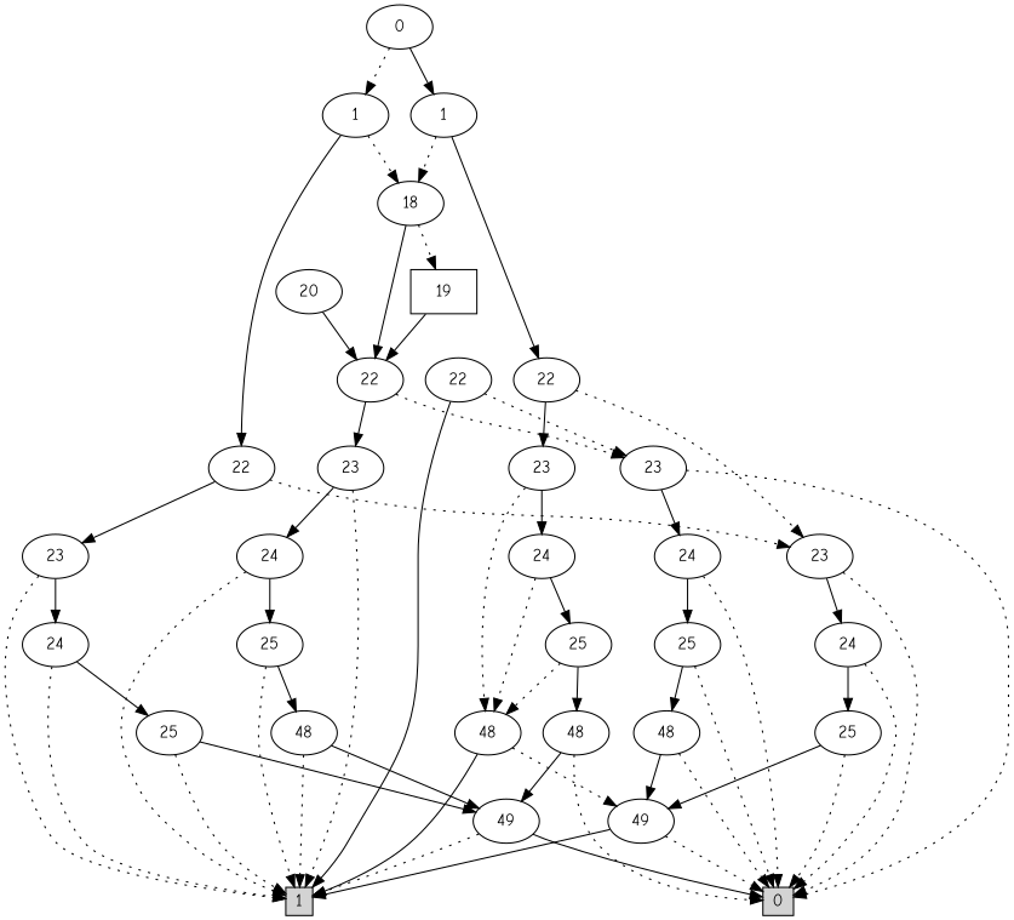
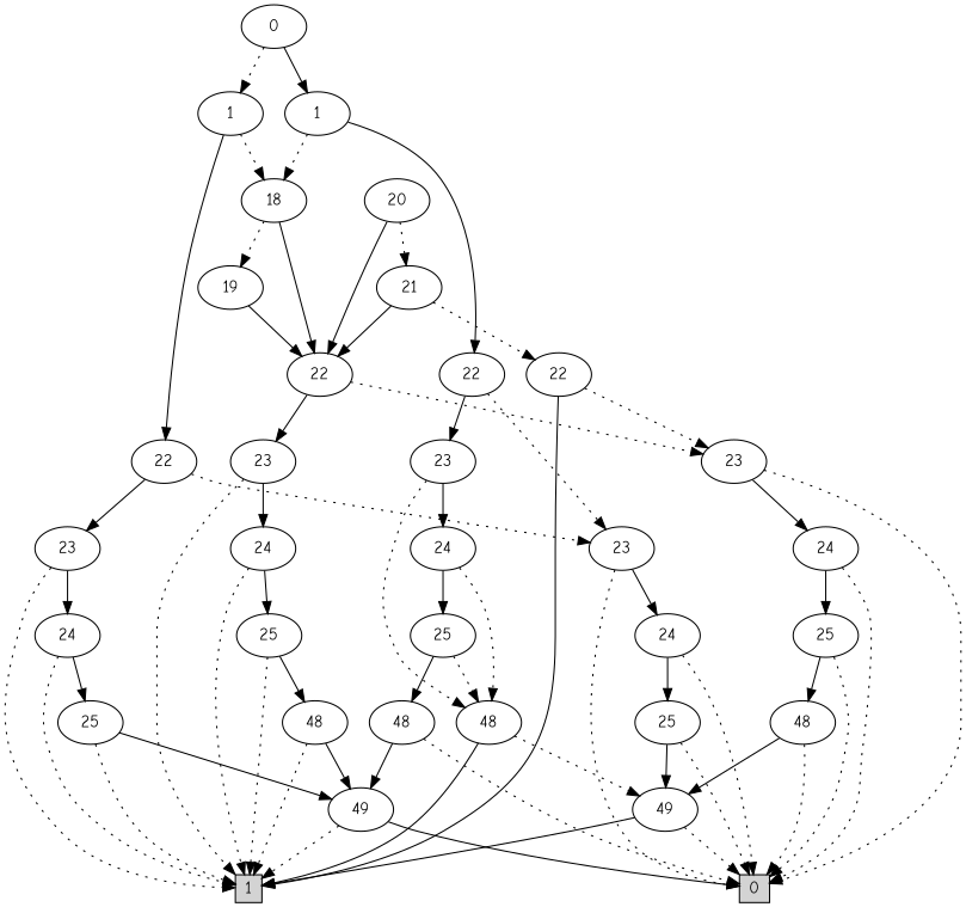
  digraph {
    fontname="Comic Neue"
    node [fontname="Comic Neue"]
    edge [fontname="Comic Neue" style=filled]
    n1 [height=0.3 label=0 shape=box style=filled width=0.3]
    n2 [height=0.3 label=1 shape=box style=filled width=0.3]
    n3 [label=0]
    n4 [label=1]
    n5 [label=1]
    n6 [label=18]
    n7 [label=22]
    n8 [label=22]
-   n9 [label=19 shape=box]
+   n9 [label=19]
    n10 [label=22]
    n11 [label=23]
    n12 [label=23]
    n13 [label=23]
    n14 [label=23]
    n15 [label=23]
    n16 [label=24]
    n17 [label=24]
    n18 [label=20]
+   n19 [label=21]
    n20 [label=24]
    n21 [label=24]
    n22 [label=22]
    n23 [label=25]
    n24 [label=48]
    n25 [label=49]
    n26 [label=25]
    n27 [label=48]
    n28 [label=49]
    n29 [label=25]
    n30 [label=25]
    n31 [label=48]
    n32 [label=24]
    n33 [label=25]
    n34 [label=48]
    n3 -> n4 [style=dotted]
    n3 -> n5
    n4 -> n6 [style=dotted]
    n4 -> n7
    n5 -> n6 [style=dotted]
    n5 -> n8
    n6 -> n9 [style=dotted]
    n6 -> n10
    n7 -> n11 [style=dotted]
    n7 -> n12
    n8 -> n11 [style=dotted]
    n8 -> n13
    n9 -> n10
    n10 -> n14 [style=dotted]
    n10 -> n15
    n11 -> n1 [style=dotted]
    n11 -> n16
    n12 -> n2 [style=dotted]
    n12 -> n17
    n13 -> n31 [style=dotted]
    n13 -> n32
    n14 -> n1 [style=dotted]
    n14 -> n20
    n15 -> n2 [style=dotted]
    n15 -> n21
    n16 -> n1 [style=dotted]
    n16 -> n29
    n17 -> n2 [style=dotted]
    n17 -> n30
    n18 -> n10
+   n18 -> n19 [style=dotted]
+   n19 -> n10
+   n19 -> n22 [style=dotted]
    n20 -> n1 [style=dotted]
    n20 -> n23
    n21 -> n2 [style=dotted]
    n21 -> n26
    n22 -> n2
    n22 -> n14 [style=dotted]
    n23 -> n1 [style=dotted]
    n23 -> n24
    n24 -> n1 [style=dotted]
    n24 -> n25
    n25 -> n1 [style=dotted]
    n25 -> n2
    n26 -> n2 [style=dotted]
    n26 -> n27
    n27 -> n2 [style=dotted]
    n27 -> n28
    n28 -> n1
    n28 -> n2 [style=dotted]
    n29 -> n1 [style=dotted]
    n29 -> n25
    n30 -> n2 [style=dotted]
    n30 -> n28
    n31 -> n2
    n31 -> n25 [style=dotted]
    n32 -> n31 [style=dotted]
    n32 -> n33
    n33 -> n31 [style=dotted]
    n33 -> n34
    n34 -> n1 [style=dotted]
    n34 -> n28
  }
